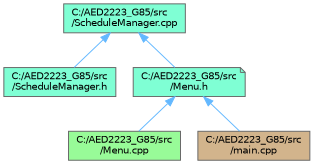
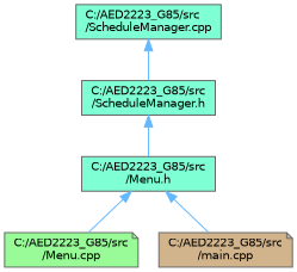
  digraph {
    node [color=grey40 fillcolor=aquamarine fontname=Helvetica fontsize=10 shape=box style=filled]
    edge [color=steelblue1 dir=back fontname=Helvetica fontsize=10 labelfontname=Helvetica labelfontsize=10 style=solid]
    n1 [color=gray40 fontcolor=black height=0.2 label="C:/AED2223_G85/src\l/ScheduleManager.h" width=0.4]
-   n2 [height=0.2 label="C:/AED2223_G85/src\l/Menu.h" shape=note width=0.4]
-   n3 [fillcolor=palegreen height=0.2 label="C:/AED2223_G85/src\l/Menu.cpp" width=0.4]
-   n4 [fillcolor=tan height=0.2 label="C:/AED2223_G85/src\l/main.cpp" width=0.4]
+   n2 [height=0.2 label="C:/AED2223_G85/src\l/Menu.h" width=0.4]
+   n3 [fillcolor=palegreen height=0.2 label="C:/AED2223_G85/src\l/Menu.cpp" shape=note width=0.4]
+   n4 [fillcolor=tan height=0.2 label="C:/AED2223_G85/src\l/main.cpp" shape=note width=0.4]
    n5 [height=0.2 label="C:/AED2223_G85/src\l/ScheduleManager.cpp" width=0.4]
-   n5 -> n2
+   n1 -> n2
    n2 -> n3
    n2 -> n4
    n5 -> n1
  }
